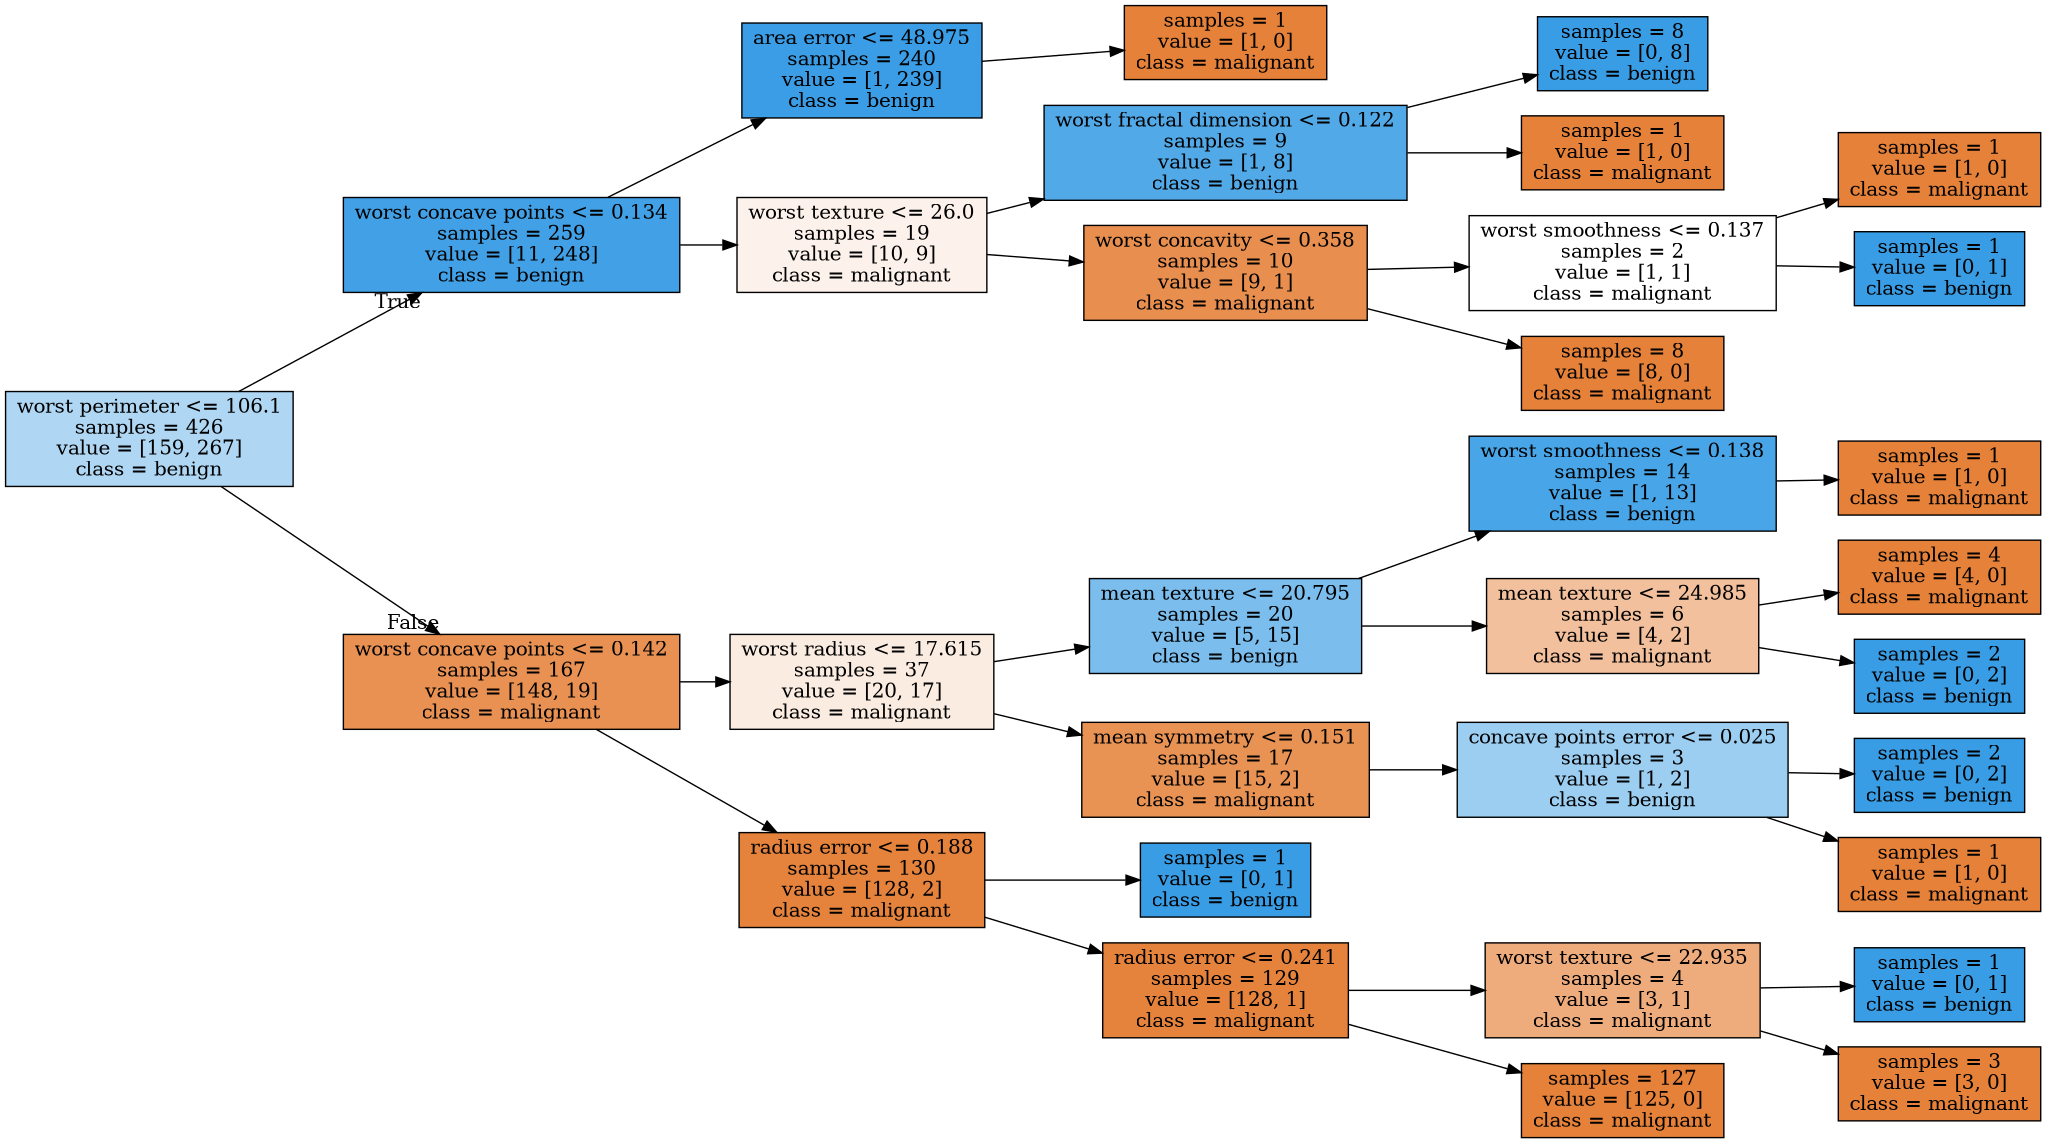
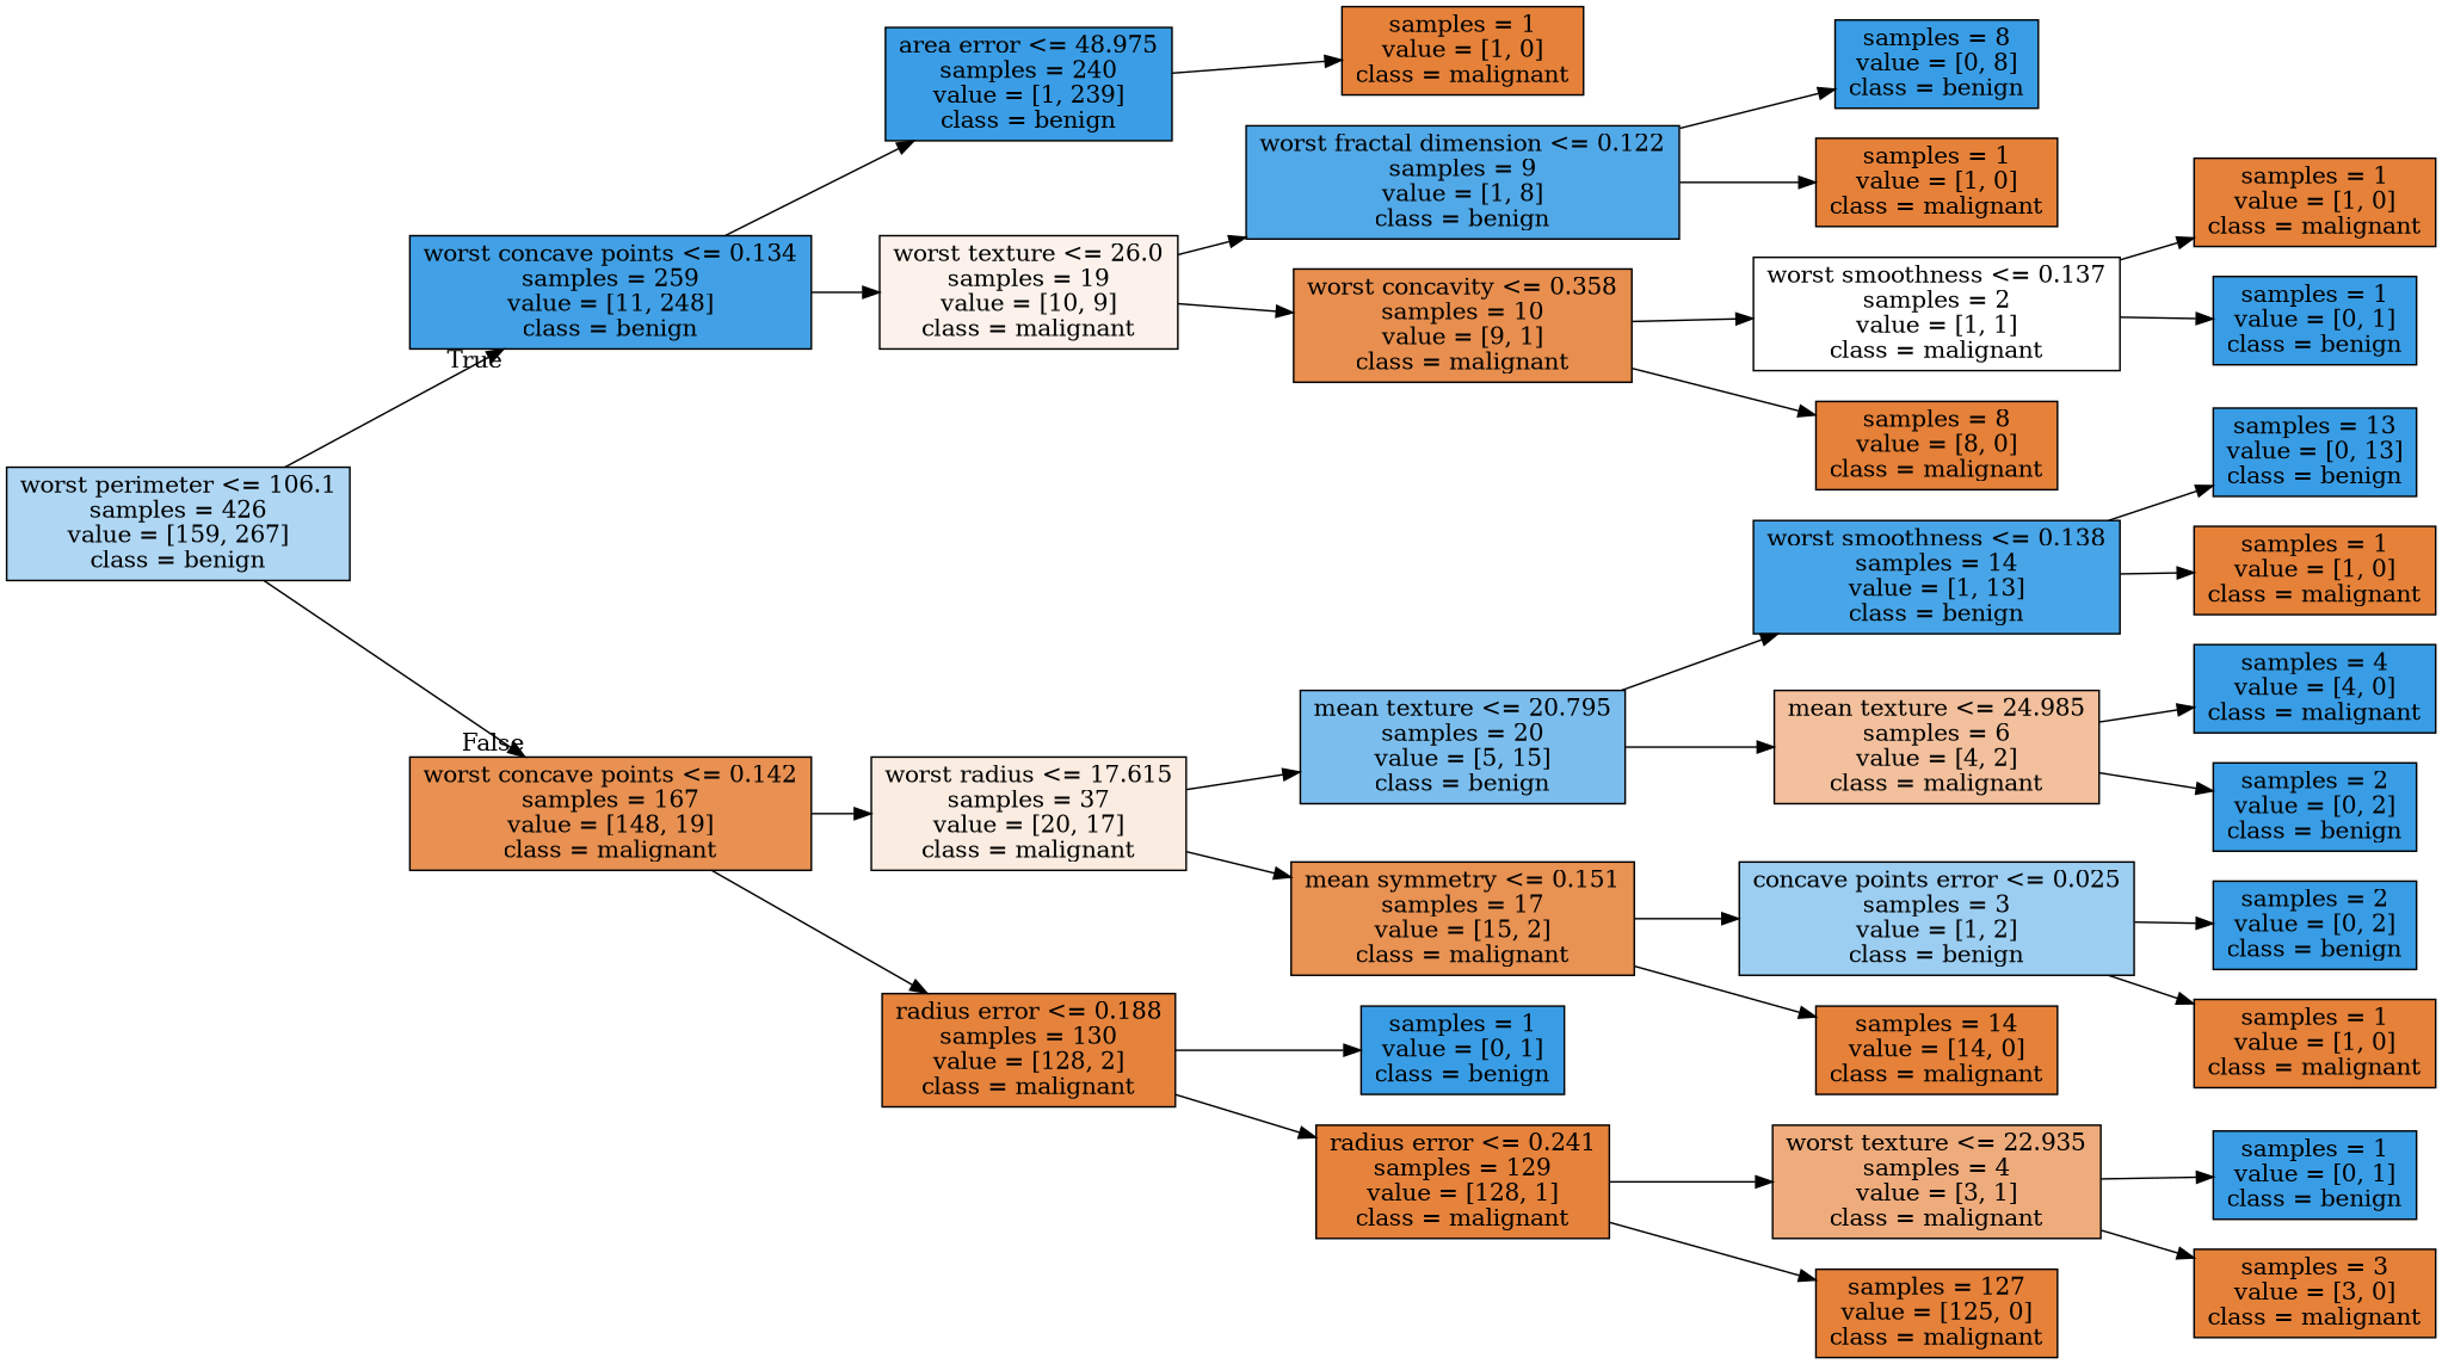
  digraph {
    rankdir=LR
    node [color=black fillcolor="#e58139" shape=box style=filled]
    n1 [fillcolor="#afd7f4" label="worst perimeter <= 106.1\nsamples = 426\nvalue = [159, 267]\nclass = benign"]
    n2 [fillcolor="#42a1e6" label="worst concave points <= 0.134\nsamples = 259\nvalue = [11, 248]\nclass = benign"]
    n3 [fillcolor="#e89152" label="worst concave points <= 0.142\nsamples = 167\nvalue = [148, 19]\nclass = malignant"]
    n4 [fillcolor="#3a9de5" label="area error <= 48.975\nsamples = 240\nvalue = [1, 239]\nclass = benign"]
    n5 [fillcolor="#fcf2eb" label="worst texture <= 26.0\nsamples = 19\nvalue = [10, 9]\nclass = malignant"]
    n6 [fillcolor="#fbece1" label="worst radius <= 17.615\nsamples = 37\nvalue = [20, 17]\nclass = malignant"]
    n7 [fillcolor="#e5833c" label="radius error <= 0.188\nsamples = 130\nvalue = [128, 2]\nclass = malignant"]
    n8 [label="samples = 1\nvalue = [1, 0]\nclass = malignant"]
    n9 [fillcolor="#52a9e8" label="worst fractal dimension <= 0.122\nsamples = 9\nvalue = [1, 8]\nclass = benign"]
    n10 [fillcolor="#e88f4f" label="worst concavity <= 0.358\nsamples = 10\nvalue = [9, 1]\nclass = malignant"]
    n11 [fillcolor="#399de5" label="samples = 8\nvalue = [0, 8]\nclass = benign"]
    n12 [label="samples = 1\nvalue = [1, 0]\nclass = malignant"]
    n13 [fillcolor="#ffffff" label="worst smoothness <= 0.137\nsamples = 2\nvalue = [1, 1]\nclass = malignant"]
    n14 [label="samples = 8\nvalue = [8, 0]\nclass = malignant"]
    n15 [label="samples = 1\nvalue = [1, 0]\nclass = malignant"]
    n16 [fillcolor="#399de5" label="samples = 1\nvalue = [0, 1]\nclass = benign"]
    n17 [fillcolor="#7bbeee" label="mean texture <= 20.795\nsamples = 20\nvalue = [5, 15]\nclass = benign"]
    n18 [fillcolor="#e89253" label="mean symmetry <= 0.151\nsamples = 17\nvalue = [15, 2]\nclass = malignant"]
    n19 [fillcolor="#399de5" label="samples = 1\nvalue = [0, 1]\nclass = benign"]
    n20 [fillcolor="#e5823b" label="radius error <= 0.241\nsamples = 129\nvalue = [128, 1]\nclass = malignant"]
    n21 [fillcolor="#48a5e7" label="worst smoothness <= 0.138\nsamples = 14\nvalue = [1, 13]\nclass = benign"]
    n22 [fillcolor="#f2c09c" label="mean texture <= 24.985\nsamples = 6\nvalue = [4, 2]\nclass = malignant"]
    n23 [fillcolor="#9ccef2" label="concave points error <= 0.025\nsamples = 3\nvalue = [1, 2]\nclass = benign"]
+   n24 [label="samples = 14\nvalue = [14, 0]\nclass = malignant"]
+   n25 [fillcolor="#399de5" label="samples = 13\nvalue = [0, 13]\nclass = benign"]
    n26 [label="samples = 1\nvalue = [1, 0]\nclass = malignant"]
-   n27 [label="samples = 4\nvalue = [4, 0]\nclass = malignant"]
+   n27 [fillcolor="#399de5" label="samples = 4\nvalue = [4, 0]\nclass = malignant"]
    n28 [fillcolor="#399de5" label="samples = 2\nvalue = [0, 2]\nclass = benign"]
    n29 [fillcolor="#399de5" label="samples = 2\nvalue = [0, 2]\nclass = benign"]
    n30 [label="samples = 1\nvalue = [1, 0]\nclass = malignant"]
    n31 [fillcolor="#eeab7b" label="worst texture <= 22.935\nsamples = 4\nvalue = [3, 1]\nclass = malignant"]
    n32 [label="samples = 127\nvalue = [125, 0]\nclass = malignant"]
    n33 [fillcolor="#399de5" label="samples = 1\nvalue = [0, 1]\nclass = benign"]
    n34 [label="samples = 3\nvalue = [3, 0]\nclass = malignant"]
    n1 -> n2 [headlabel=True labelangle=45 labeldistance=2.5]
    n1 -> n3 [headlabel=False labelangle=-45 labeldistance=2.5]
    n2 -> n4
    n2 -> n5
    n3 -> n6
    n3 -> n7
    n4 -> n8
    n5 -> n9
    n5 -> n10
    n6 -> n17
    n6 -> n18
    n7 -> n19
    n7 -> n20
    n9 -> n11
    n9 -> n12
    n10 -> n13
    n10 -> n14
    n13 -> n15
    n13 -> n16
    n17 -> n21
    n17 -> n22
    n18 -> n23
+   n18 -> n24
    n20 -> n31
    n20 -> n32
+   n21 -> n25
    n21 -> n26
    n22 -> n27
    n22 -> n28
    n23 -> n29
    n23 -> n30
    n31 -> n33
    n31 -> n34
  }
